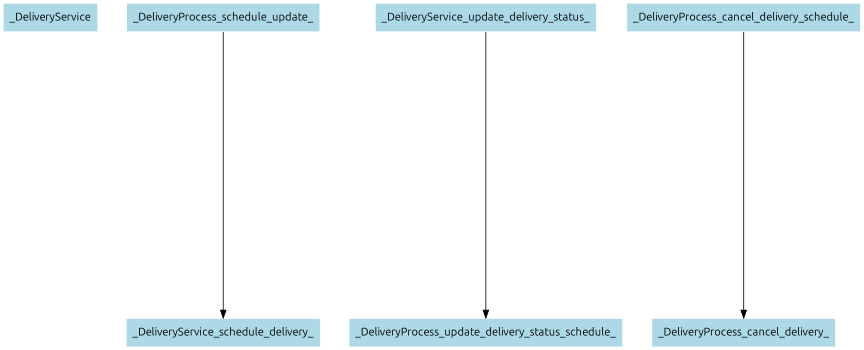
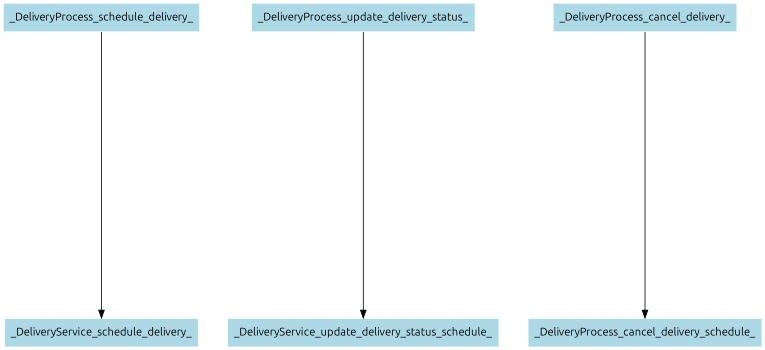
  digraph {
    fontname=Ubuntu
    nodesep=0.5
    ranksep=5
    node [color=white fillcolor=lightblue fontname=Ubuntu shape=box style=filled]
    edge [fontname=Ubuntu]
-   _DeliveryService
-   _DeliveryProcess_schedule_delivery_ [label=_DeliveryProcess_schedule_update_]
+   _DeliveryProcess_schedule_delivery_
    _DeliveryService_schedule_delivery_
-   _DeliveryService_update_delivery_status_
-   _DeliveryProcess_update_delivery_status_schedule_
+   _DeliveryService_update_delivery_status_ [label=_DeliveryProcess_update_delivery_status_]
+   _DeliveryProcess_update_delivery_status_schedule_ [label=_DeliveryService_update_delivery_status_schedule_]
    n6 [label=_DeliveryProcess_cancel_delivery_]
    _DeliveryProcess_cancel_delivery_schedule_
    _DeliveryProcess_schedule_delivery_ -> _DeliveryService_schedule_delivery_
    _DeliveryService_update_delivery_status_ -> _DeliveryProcess_update_delivery_status_schedule_
-   _DeliveryProcess_cancel_delivery_schedule_ -> n6
+   n6 -> _DeliveryProcess_cancel_delivery_schedule_
  }
